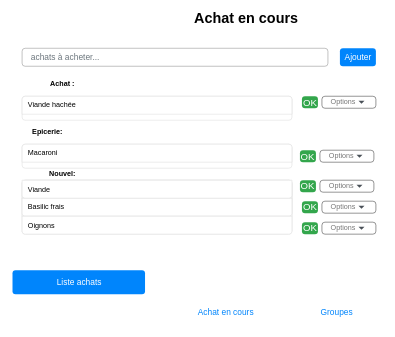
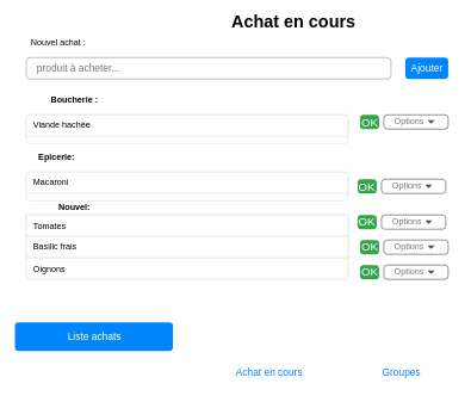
  <mxCell id="0" />
  <mxCell id="1" parent="0" />
  <mxCell id="2" value="&lt;b&gt;&lt;font style=&quot;font-size: 24px&quot;&gt;Achat en cours&lt;/font&gt;&lt;/b&gt;" style="text;html=1;strokeColor=none;fillColor=none;align=center;verticalAlign=middle;whiteSpace=wrap;rounded=0;" parent="1" vertex="1"><mxGeometry x="315" y="20" width="190" height="20" as="geometry" /></mxCell>
- <mxCell id="3" value="achats à acheter..." style="html=1;shadow=0;dashed=0;shape=mxgraph.bootstrap.rrect;rSize=5;fillColor=#ffffff;strokeColor=#999999;align=left;spacing=15;fontSize=14;fontColor=#6C767D;" parent="1" vertex="1"><mxGeometry x="36" y="80" width="510" height="30" as="geometry" /></mxCell>
+ <mxCell id="3" value="produit à acheter..." style="html=1;shadow=0;dashed=0;shape=mxgraph.bootstrap.rrect;rSize=5;fillColor=#ffffff;strokeColor=#999999;align=left;spacing=15;fontSize=14;fontColor=#6C767D;" parent="1" vertex="1"><mxGeometry x="36" y="80" width="510" height="30" as="geometry" /></mxCell>
  <mxCell id="4" value="Ajouter" style="html=1;shadow=0;dashed=0;shape=mxgraph.bootstrap.rrect;rSize=5;fillColor=#0085FC;strokeColor=none;align=center;spacing=15;fontSize=14;fontColor=#ffffff;" parent="1" vertex="1"><mxGeometry x="566" y="80" width="60" height="30" as="geometry" /></mxCell>
+ <mxCell id="5" value="Nouvel achat :" style="text;html=1;strokeColor=none;fillColor=none;align=center;verticalAlign=middle;whiteSpace=wrap;rounded=0;" parent="1" vertex="1"><mxGeometry x="36" y="50" width="90" height="20" as="geometry" /></mxCell>
  <mxCell id="6" value="" style="html=1;shadow=0;dashed=0;shape=mxgraph.bootstrap.rrect;rSize=5;strokeColor=#DFDFDF;html=1;whiteSpace=wrap;fillColor=#FFFFFF;fontColor=#000000;" parent="1" vertex="1"><mxGeometry x="36" y="160" width="450" height="40" as="geometry" /></mxCell>
  <mxCell id="7" value="Viande hachée" style="strokeColor=inherit;fillColor=inherit;gradientColor=inherit;fontColor=inherit;html=1;shadow=0;dashed=0;shape=mxgraph.bootstrap.topButton;rSize=5;perimeter=none;whiteSpace=wrap;resizeWidth=1;align=left;spacing=10;" parent="6" vertex="1"><mxGeometry width="450" height="30" relative="1" as="geometry" /></mxCell>
  <mxCell id="8" value="Liste achats" style="html=1;shadow=0;dashed=0;shape=mxgraph.bootstrap.rrect;rSize=5;fillColor=#0085FC;strokeColor=none;fontSize=14;fontColor=#ffffff;" parent="1" vertex="1"><mxGeometry x="20" y="450" width="221" height="40" as="geometry" /></mxCell>
  <mxCell id="9" value="Achat en cours" style="fillColor=none;strokeColor=none;fontSize=14;fontColor=#0085FC;" parent="1" vertex="1"><mxGeometry x="266" y="500" width="220" height="40" as="geometry" /></mxCell>
  <mxCell id="10" value="Groupes" style="fillColor=none;strokeColor=none;fontSize=14;fontColor=#0085FC;" parent="1" vertex="1"><mxGeometry x="486" y="500" width="150" height="40" as="geometry" /></mxCell>
  <mxCell id="11" value="" style="html=1;shadow=0;dashed=0;shape=mxgraph.bootstrap.rrect;rSize=5;strokeColor=#DFDFDF;html=1;whiteSpace=wrap;fillColor=#FFFFFF;fontColor=#000000;" parent="1" vertex="1"><mxGeometry x="36" y="300" width="450" height="90" as="geometry" /></mxCell>
  <mxCell id="12" value="" style="strokeColor=inherit;fillColor=inherit;gradientColor=inherit;fontColor=inherit;html=1;shadow=0;dashed=0;shape=mxgraph.bootstrap.topButton;rSize=5;perimeter=none;whiteSpace=wrap;resizeWidth=1;align=left;spacing=10;" parent="11" vertex="1"><mxGeometry width="450" height="30" relative="1" as="geometry" /></mxCell>
  <mxCell id="13" value="" style="strokeColor=inherit;fillColor=inherit;gradientColor=inherit;fontColor=inherit;html=1;shadow=0;dashed=0;perimeter=none;whiteSpace=wrap;resizeWidth=1;align=left;spacing=10;" parent="11" vertex="1"><mxGeometry width="450" height="30" relative="1" as="geometry"><mxPoint y="30" as="offset" /></mxGeometry></mxCell>
  <mxCell id="14" value="Basilic frais" style="strokeColor=inherit;fillColor=inherit;gradientColor=inherit;fontColor=inherit;html=1;shadow=0;dashed=0;shape=mxgraph.bootstrap.bottomButton;rSize=5;perimeter=none;whiteSpace=wrap;resizeWidth=1;resizeHeight=0;align=left;spacing=10;" parent="11" vertex="1"><mxGeometry y="1" width="450" height="30" relative="1" as="geometry"><mxPoint y="-60" as="offset" /></mxGeometry></mxCell>
- <mxCell id="15" value="Viande" style="strokeColor=inherit;fillColor=inherit;gradientColor=inherit;fontColor=inherit;html=1;shadow=0;dashed=0;shape=mxgraph.bootstrap.bottomButton;rSize=5;perimeter=none;whiteSpace=wrap;resizeWidth=1;resizeHeight=0;align=left;spacing=10;" parent="11" vertex="1"><mxGeometry width="450" height="30" as="geometry"><mxPoint y="2" as="offset" /></mxGeometry></mxCell>
+ <mxCell id="15" value="Tomates" style="strokeColor=inherit;fillColor=inherit;gradientColor=inherit;fontColor=inherit;html=1;shadow=0;dashed=0;shape=mxgraph.bootstrap.bottomButton;rSize=5;perimeter=none;whiteSpace=wrap;resizeWidth=1;resizeHeight=0;align=left;spacing=10;" parent="11" vertex="1"><mxGeometry width="450" height="30" as="geometry"><mxPoint y="2" as="offset" /></mxGeometry></mxCell>
  <mxCell id="16" value="Oignons" style="strokeColor=inherit;fillColor=inherit;gradientColor=inherit;fontColor=inherit;html=1;shadow=0;dashed=0;shape=mxgraph.bootstrap.bottomButton;rSize=5;perimeter=none;whiteSpace=wrap;resizeWidth=1;resizeHeight=0;align=left;spacing=10;" parent="11" vertex="1"><mxGeometry y="60" width="450" height="30" as="geometry"><mxPoint y="2" as="offset" /></mxGeometry></mxCell>
- <mxCell id="17" value="&lt;b&gt;Achat :&lt;br&gt;&lt;/b&gt;" style="text;html=1;strokeColor=none;fillColor=none;align=center;verticalAlign=middle;whiteSpace=wrap;rounded=0;" parent="1" vertex="1"><mxGeometry x="61" y="130" width="85" height="20" as="geometry" /></mxCell>
+ <mxCell id="17" value="&lt;b&gt;Boucherie :&lt;br&gt;&lt;/b&gt;" style="text;html=1;strokeColor=none;fillColor=none;align=center;verticalAlign=middle;whiteSpace=wrap;rounded=0;" parent="1" vertex="1"><mxGeometry x="61" y="130" width="85" height="20" as="geometry" /></mxCell>
  <mxCell id="18" value="" style="html=1;shadow=0;dashed=0;shape=mxgraph.bootstrap.rrect;rSize=5;strokeColor=#DFDFDF;html=1;whiteSpace=wrap;fillColor=#FFFFFF;fontColor=#000000;" parent="1" vertex="1"><mxGeometry x="36" y="240" width="450" height="40" as="geometry" /></mxCell>
  <mxCell id="19" value="Macaroni" style="strokeColor=inherit;fillColor=inherit;gradientColor=inherit;fontColor=inherit;html=1;shadow=0;dashed=0;shape=mxgraph.bootstrap.topButton;rSize=5;perimeter=none;whiteSpace=wrap;resizeWidth=1;align=left;spacing=10;" parent="18" vertex="1"><mxGeometry width="450" height="30" relative="1" as="geometry" /></mxCell>
  <mxCell id="20" value="&lt;b&gt;Epicerie:&lt;/b&gt;" style="text;html=1;strokeColor=none;fillColor=none;align=center;verticalAlign=middle;whiteSpace=wrap;rounded=0;" parent="1" vertex="1"><mxGeometry x="36" y="210" width="85" height="20" as="geometry" /></mxCell>
  <mxCell id="21" value="&lt;b&gt;Nouvel:&lt;/b&gt;" style="text;html=1;strokeColor=none;fillColor=none;align=center;verticalAlign=middle;whiteSpace=wrap;rounded=0;" parent="1" vertex="1"><mxGeometry x="61" y="280" width="85" height="20" as="geometry" /></mxCell>
  <mxCell id="22" value="OK" style="html=1;shadow=0;dashed=0;shape=mxgraph.bootstrap.rrect;rSize=5;strokeColor=none;strokeWidth=1;fillColor=#33A64C;fontColor=#FFFFFF;whiteSpace=wrap;align=center;verticalAlign=middle;spacingLeft=0;fontStyle=0;fontSize=16;spacing=5;" parent="1" vertex="1"><mxGeometry x="502.67" y="160" width="26.67" height="20" as="geometry" /></mxCell>
  <mxCell id="23" value="Options" style="html=1;shadow=0;dashed=0;shape=mxgraph.bootstrap.rrect;rSize=5;strokeColor=#505050;strokeWidth=1;fillColor=#ffffff;fontColor=#777777;whiteSpace=wrap;align=left;verticalAlign=middle;fontStyle=0;fontSize=12;spacing=15;" parent="1" vertex="1"><mxGeometry x="536" y="160" width="90" height="20" as="geometry" /></mxCell>
  <mxCell id="24" value="" style="shape=triangle;direction=south;fillColor=#495057;strokeColor=none;perimeter=none;" parent="23" vertex="1"><mxGeometry x="1" y="0.5" width="10" height="5" relative="1" as="geometry"><mxPoint x="-29" y="-2.5" as="offset" /></mxGeometry></mxCell>
  <mxCell id="25" value="OK" style="html=1;shadow=0;dashed=0;shape=mxgraph.bootstrap.rrect;rSize=5;strokeColor=none;strokeWidth=1;fillColor=#33A64C;fontColor=#FFFFFF;whiteSpace=wrap;align=center;verticalAlign=middle;spacingLeft=0;fontStyle=0;fontSize=16;spacing=5;" parent="1" vertex="1"><mxGeometry x="499.33" y="250" width="26.67" height="20" as="geometry" /></mxCell>
  <mxCell id="26" value="Options" style="html=1;shadow=0;dashed=0;shape=mxgraph.bootstrap.rrect;rSize=5;strokeColor=#505050;strokeWidth=1;fillColor=#ffffff;fontColor=#777777;whiteSpace=wrap;align=left;verticalAlign=middle;fontStyle=0;fontSize=12;spacing=15;" parent="1" vertex="1"><mxGeometry x="532.66" y="250" width="90" height="20" as="geometry" /></mxCell>
  <mxCell id="27" value="" style="shape=triangle;direction=south;fillColor=#495057;strokeColor=none;perimeter=none;" parent="26" vertex="1"><mxGeometry x="1" y="0.5" width="10" height="5" relative="1" as="geometry"><mxPoint x="-29" y="-2.5" as="offset" /></mxGeometry></mxCell>
  <mxCell id="28" value="OK" style="html=1;shadow=0;dashed=0;shape=mxgraph.bootstrap.rrect;rSize=5;strokeColor=none;strokeWidth=1;fillColor=#33A64C;fontColor=#FFFFFF;whiteSpace=wrap;align=center;verticalAlign=middle;spacingLeft=0;fontStyle=0;fontSize=16;spacing=5;" parent="1" vertex="1"><mxGeometry x="499.33" y="300" width="26.67" height="20" as="geometry" /></mxCell>
  <mxCell id="29" value="Options" style="html=1;shadow=0;dashed=0;shape=mxgraph.bootstrap.rrect;rSize=5;strokeColor=#505050;strokeWidth=1;fillColor=#ffffff;fontColor=#777777;whiteSpace=wrap;align=left;verticalAlign=middle;fontStyle=0;fontSize=12;spacing=15;" parent="1" vertex="1"><mxGeometry x="532.66" y="300" width="90" height="20" as="geometry" /></mxCell>
  <mxCell id="30" value="" style="shape=triangle;direction=south;fillColor=#495057;strokeColor=none;perimeter=none;" parent="29" vertex="1"><mxGeometry x="1" y="0.5" width="10" height="5" relative="1" as="geometry"><mxPoint x="-29" y="-2.5" as="offset" /></mxGeometry></mxCell>
  <mxCell id="31" value="OK" style="html=1;shadow=0;dashed=0;shape=mxgraph.bootstrap.rrect;rSize=5;strokeColor=none;strokeWidth=1;fillColor=#33A64C;fontColor=#FFFFFF;whiteSpace=wrap;align=center;verticalAlign=middle;spacingLeft=0;fontStyle=0;fontSize=16;spacing=5;" parent="1" vertex="1"><mxGeometry x="502.67" y="335" width="26.67" height="20" as="geometry" /></mxCell>
  <mxCell id="32" value="Options" style="html=1;shadow=0;dashed=0;shape=mxgraph.bootstrap.rrect;rSize=5;strokeColor=#505050;strokeWidth=1;fillColor=#ffffff;fontColor=#777777;whiteSpace=wrap;align=left;verticalAlign=middle;fontStyle=0;fontSize=12;spacing=15;" parent="1" vertex="1"><mxGeometry x="536" y="335" width="90" height="20" as="geometry" /></mxCell>
  <mxCell id="33" value="" style="shape=triangle;direction=south;fillColor=#495057;strokeColor=none;perimeter=none;" parent="32" vertex="1"><mxGeometry x="1" y="0.5" width="10" height="5" relative="1" as="geometry"><mxPoint x="-29" y="-2.5" as="offset" /></mxGeometry></mxCell>
  <mxCell id="34" value="OK" style="html=1;shadow=0;dashed=0;shape=mxgraph.bootstrap.rrect;rSize=5;strokeColor=none;strokeWidth=1;fillColor=#33A64C;fontColor=#FFFFFF;whiteSpace=wrap;align=center;verticalAlign=middle;spacingLeft=0;fontStyle=0;fontSize=16;spacing=5;" parent="1" vertex="1"><mxGeometry x="502.67" y="370" width="26.67" height="20" as="geometry" /></mxCell>
  <mxCell id="35" value="Options" style="html=1;shadow=0;dashed=0;shape=mxgraph.bootstrap.rrect;rSize=5;strokeColor=#505050;strokeWidth=1;fillColor=#ffffff;fontColor=#777777;whiteSpace=wrap;align=left;verticalAlign=middle;fontStyle=0;fontSize=12;spacing=15;" parent="1" vertex="1"><mxGeometry x="536" y="370" width="90" height="20" as="geometry" /></mxCell>
  <mxCell id="36" value="" style="shape=triangle;direction=south;fillColor=#495057;strokeColor=none;perimeter=none;" parent="35" vertex="1"><mxGeometry x="1" y="0.5" width="10" height="5" relative="1" as="geometry"><mxPoint x="-29" y="-2.5" as="offset" /></mxGeometry></mxCell>
